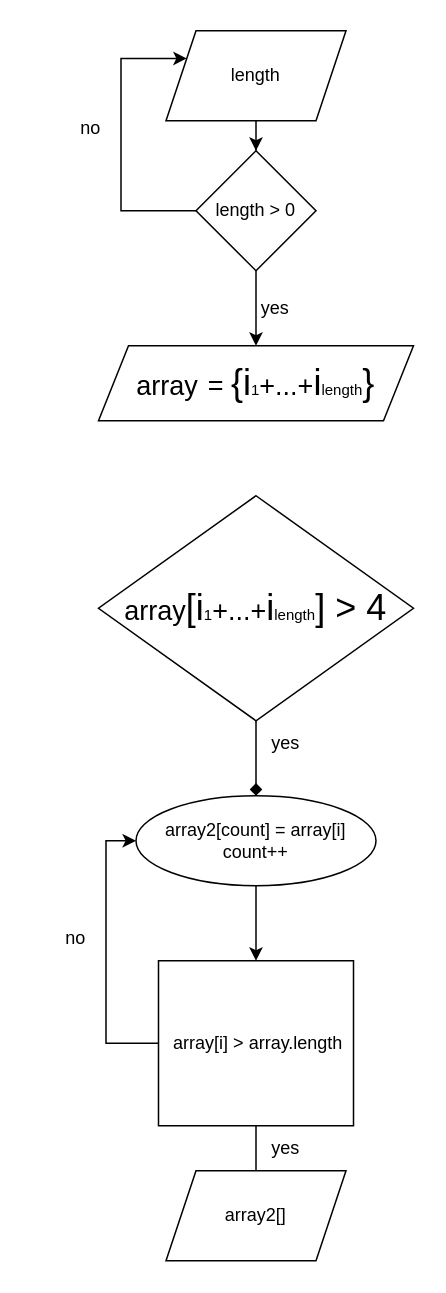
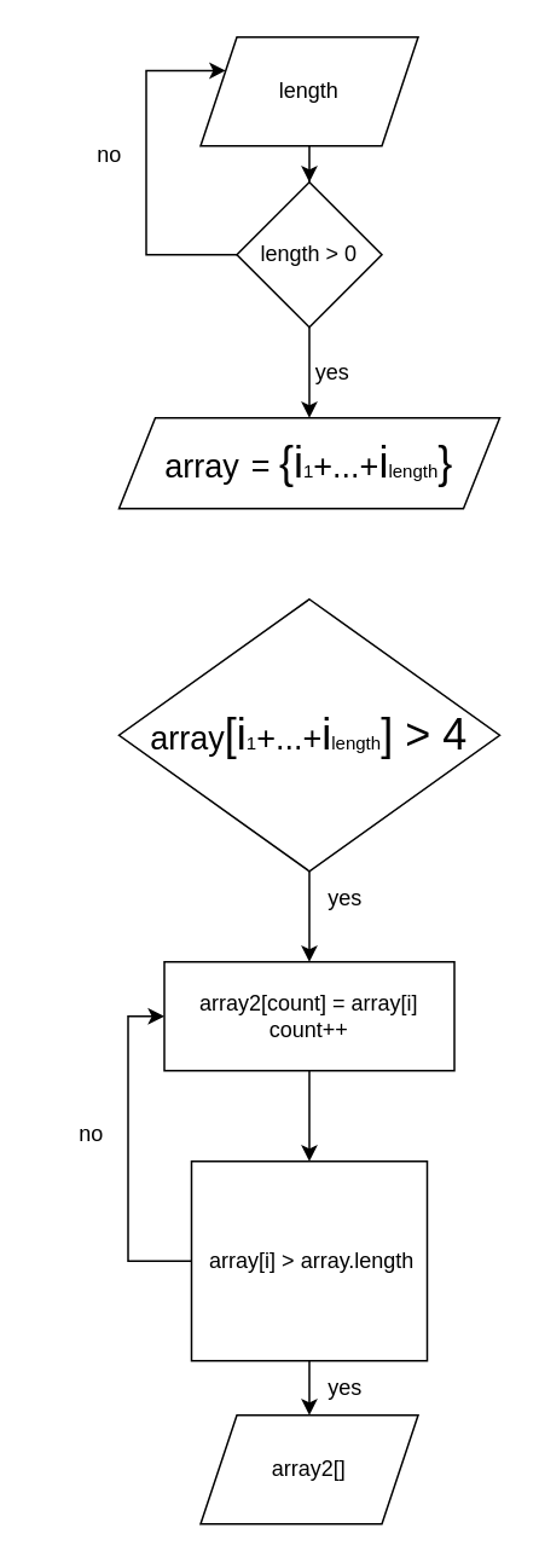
  <mxCell id="0" />
  <mxCell id="1" parent="0" />
  <mxCell id="2" value="" style="edgeStyle=orthogonalEdgeStyle;rounded=0;orthogonalLoop=1;jettySize=auto;html=1;" edge="1" parent="1" source="7" target="4"><mxGeometry relative="1" as="geometry" /></mxCell>
  <mxCell id="3" value="length" style="shape=parallelogram;perimeter=parallelogramPerimeter;whiteSpace=wrap;html=1;fixedSize=1;" vertex="1" parent="1"><mxGeometry x="110" y="20" width="120" height="60" as="geometry" /></mxCell>
  <mxCell id="4" value="&lt;font style=&quot;&quot;&gt;&lt;font style=&quot;font-size: 18px;&quot;&gt;array&lt;/font&gt;&lt;span style=&quot;font-size: 24px;&quot;&gt; &lt;/span&gt;&lt;font style=&quot;font-size: 18px;&quot;&gt;= &lt;/font&gt;&lt;span style=&quot;font-size: 24px;&quot;&gt;{i&lt;/span&gt;&lt;/font&gt;&lt;font style=&quot;&quot;&gt;&lt;span style=&quot;font-size: 10px;&quot;&gt;1&lt;/span&gt;&lt;font style=&quot;font-size: 18px;&quot;&gt;+...+&lt;/font&gt;&lt;font style=&quot;font-size: 24px; border-color: var(--border-color);&quot;&gt;i&lt;/font&gt;&lt;font style=&quot;border-color: var(--border-color); font-size: 10px;&quot;&gt;length&lt;/font&gt;&lt;font style=&quot;border-color: var(--border-color); font-size: 24px;&quot;&gt;}&lt;/font&gt;&lt;br&gt;&lt;/font&gt;" style="shape=parallelogram;perimeter=parallelogramPerimeter;whiteSpace=wrap;html=1;fixedSize=1;" vertex="1" parent="1"><mxGeometry x="65" y="230" width="210" height="50" as="geometry" /></mxCell>
  <mxCell id="5" value="" style="edgeStyle=orthogonalEdgeStyle;rounded=0;orthogonalLoop=1;jettySize=auto;html=1;" edge="1" parent="1" source="3" target="7"><mxGeometry relative="1" as="geometry"><mxPoint x="170" y="80" as="sourcePoint" /><mxPoint x="170" y="210" as="targetPoint" /></mxGeometry></mxCell>
  <mxCell id="6" style="edgeStyle=orthogonalEdgeStyle;rounded=0;orthogonalLoop=1;jettySize=auto;html=1;entryX=0;entryY=0.25;entryDx=0;entryDy=0;" edge="1" parent="1" source="7" target="3"><mxGeometry relative="1" as="geometry"><Array as="points"><mxPoint x="80" y="140" /><mxPoint x="80" y="39" /></Array></mxGeometry></mxCell>
  <mxCell id="7" value="length &amp;gt; 0" style="rhombus;whiteSpace=wrap;html=1;" vertex="1" parent="1"><mxGeometry x="130" y="100" width="80" height="80" as="geometry" /></mxCell>
  <mxCell id="8" value="yes" style="text;html=1;strokeColor=none;fillColor=none;align=center;verticalAlign=middle;whiteSpace=wrap;rounded=0;" vertex="1" parent="1"><mxGeometry x="153" y="190" width="60" height="30" as="geometry" /></mxCell>
  <mxCell id="9" value="no" style="text;html=1;strokeColor=none;fillColor=none;align=center;verticalAlign=middle;whiteSpace=wrap;rounded=0;" vertex="1" parent="1"><mxGeometry x="30" y="70" width="60" height="30" as="geometry" /></mxCell>
- <mxCell id="10" value="" style="edgeStyle=orthogonalEdgeStyle;rounded=0;orthogonalLoop=1;jettySize=auto;html=1;endArrow=diamond;" edge="1" parent="1" source="11" target="12"><mxGeometry relative="1" as="geometry" /></mxCell>
+ <mxCell id="10" value="" style="edgeStyle=orthogonalEdgeStyle;rounded=0;orthogonalLoop=1;jettySize=auto;html=1;" edge="1" parent="1" source="11" target="12"><mxGeometry relative="1" as="geometry" /></mxCell>
  <mxCell id="11" value="&lt;font style=&quot;border-color: var(--border-color);&quot;&gt;&lt;font style=&quot;border-color: var(--border-color); font-size: 18px;&quot;&gt;array&lt;/font&gt;&lt;font style=&quot;border-color: var(--border-color); font-size: 24px;&quot;&gt;[&lt;/font&gt;&lt;span style=&quot;border-color: var(--border-color); font-size: 24px;&quot;&gt;i&lt;/span&gt;&lt;/font&gt;&lt;font style=&quot;border-color: var(--border-color);&quot;&gt;&lt;span style=&quot;border-color: var(--border-color); font-size: 10px;&quot;&gt;1&lt;/span&gt;&lt;font style=&quot;border-color: var(--border-color); font-size: 18px;&quot;&gt;+...+&lt;/font&gt;&lt;font style=&quot;border-color: var(--border-color); font-size: 24px;&quot;&gt;i&lt;/font&gt;&lt;font style=&quot;border-color: var(--border-color); font-size: 10px;&quot;&gt;length&lt;/font&gt;&lt;font style=&quot;border-color: var(--border-color); font-size: 24px;&quot;&gt;] &amp;gt; 4&lt;/font&gt;&lt;/font&gt;" style="rhombus;whiteSpace=wrap;html=1;" vertex="1" parent="1"><mxGeometry x="65" y="330" width="210" height="150" as="geometry" /></mxCell>
- <mxCell id="12" value="array2[count] = array[i]&lt;br&gt;count++" style="ellipse;whiteSpace=wrap;html=1;" vertex="1" parent="1"><mxGeometry x="90" y="530" width="160" height="60" as="geometry" /></mxCell>
+ <mxCell id="12" value="array2[count] = array[i]&lt;br&gt;count++" style="rounded=0;whiteSpace=wrap;html=1;" vertex="1" parent="1"><mxGeometry x="90" y="530" width="160" height="60" as="geometry" /></mxCell>
  <mxCell id="13" value="yes" style="text;html=1;strokeColor=none;fillColor=none;align=center;verticalAlign=middle;whiteSpace=wrap;rounded=0;" vertex="1" parent="1"><mxGeometry x="160" y="480" width="60" height="30" as="geometry" /></mxCell>
  <mxCell id="14" style="edgeStyle=orthogonalEdgeStyle;rounded=0;orthogonalLoop=1;jettySize=auto;html=1;entryX=0;entryY=0.5;entryDx=0;entryDy=0;exitX=0;exitY=0.5;exitDx=0;exitDy=0;" edge="1" parent="1" source="18" target="12"><mxGeometry relative="1" as="geometry"><Array as="points"><mxPoint x="70" y="695" /><mxPoint x="70" y="560" /></Array></mxGeometry></mxCell>
  <mxCell id="15" value="array2[]" style="shape=parallelogram;perimeter=parallelogramPerimeter;whiteSpace=wrap;html=1;fixedSize=1;" vertex="1" parent="1"><mxGeometry x="110" y="780" width="120" height="60" as="geometry" /></mxCell>
  <mxCell id="16" value="" style="edgeStyle=orthogonalEdgeStyle;rounded=0;orthogonalLoop=1;jettySize=auto;html=1;" edge="1" parent="1" source="12" target="18"><mxGeometry relative="1" as="geometry"><mxPoint x="170" y="590" as="sourcePoint" /><mxPoint x="170" y="710" as="targetPoint" /></mxGeometry></mxCell>
- <mxCell id="17" value="" style="edgeStyle=orthogonalEdgeStyle;rounded=0;orthogonalLoop=1;jettySize=auto;html=1;endArrow=none;" edge="1" parent="1" source="18" target="15"><mxGeometry relative="1" as="geometry" /></mxCell>
+ <mxCell id="17" value="" style="edgeStyle=orthogonalEdgeStyle;rounded=0;orthogonalLoop=1;jettySize=auto;html=1;" edge="1" parent="1" source="18" target="15"><mxGeometry relative="1" as="geometry" /></mxCell>
  <mxCell id="18" value="&amp;nbsp;array[i] &amp;gt; array.length" style="whiteSpace=wrap;html=1;rounded=0;" vertex="1" parent="1"><mxGeometry x="105" y="640" width="130" height="110" as="geometry" /></mxCell>
  <mxCell id="19" value="yes" style="text;html=1;strokeColor=none;fillColor=none;align=center;verticalAlign=middle;whiteSpace=wrap;rounded=0;" vertex="1" parent="1"><mxGeometry x="160" y="750" width="60" height="30" as="geometry" /></mxCell>
  <mxCell id="20" value="no" style="text;html=1;strokeColor=none;fillColor=none;align=center;verticalAlign=middle;whiteSpace=wrap;rounded=0;" vertex="1" parent="1"><mxGeometry x="20" y="610" width="60" height="30" as="geometry" /></mxCell>
